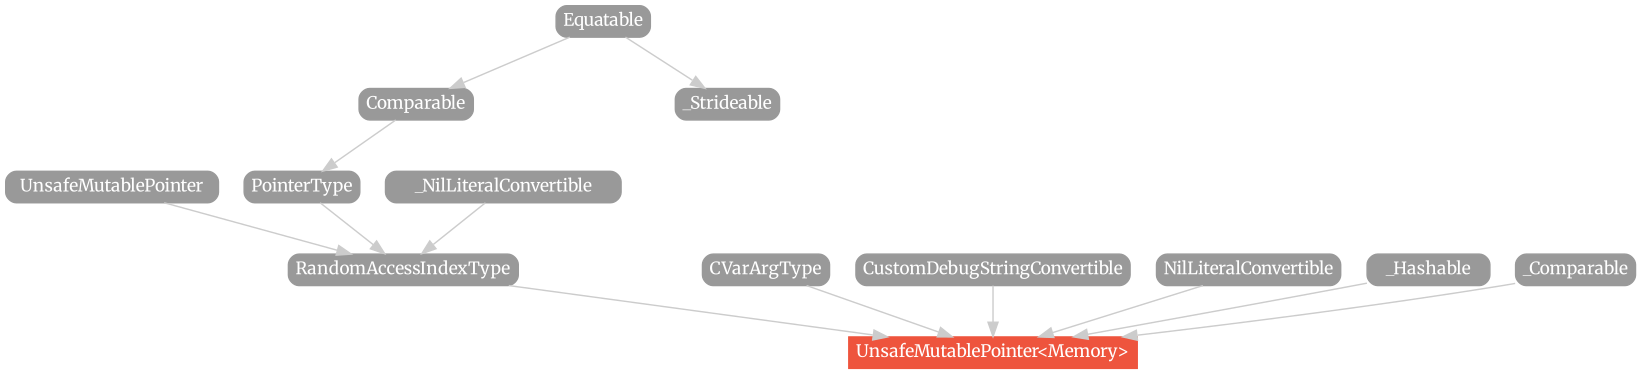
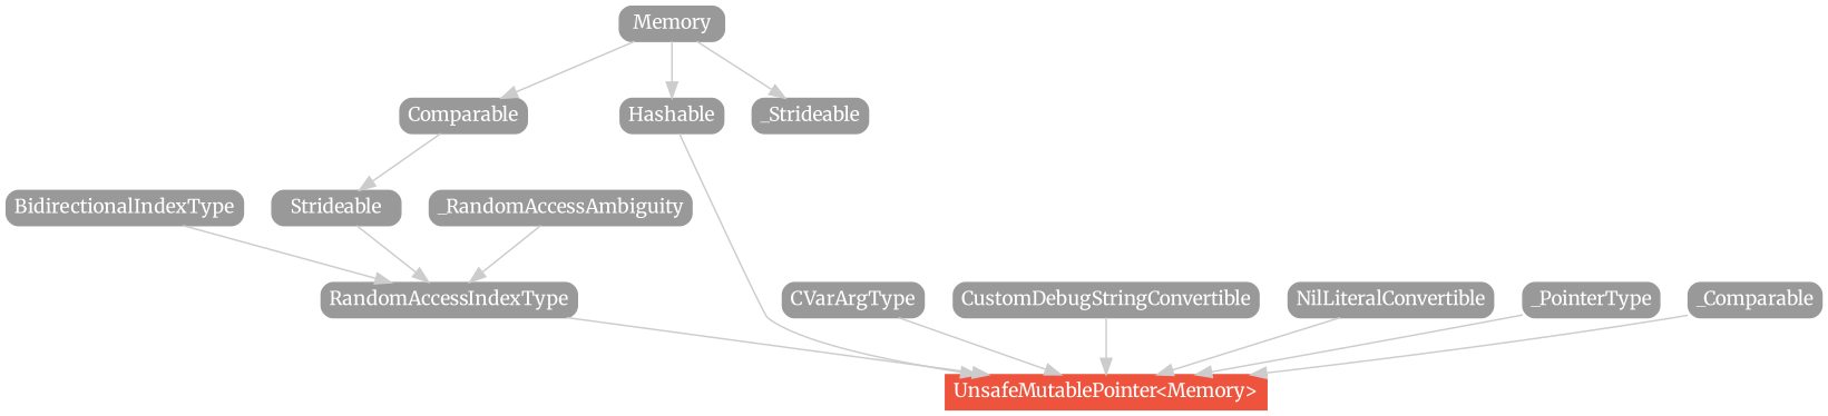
  strict digraph {
    fontname=Merriweather
    node [color="#999999" fillcolor="#999999" fontcolor=white fontname=Merriweather fontsize=12 margin="0.07,0.05" shape=box style="filled,rounded"]
    edge [color="#cccccc" fontname=Merriweather]
    "UnsafeMutablePointer<Memory>" [color="#ee543d" fillcolor="#ee543d" height=0.3 style=filled]
-   BidirectionalIndexType [height=0.3 label=UnsafeMutablePointer]
+   BidirectionalIndexType [height=0.3]
    RandomAccessIndexType [height=0.3]
    CVarArgType [height=0.3]
    Comparable [height=0.3]
-   Strideable [height=0.3 label=PointerType]
+   Strideable [height=0.3]
    CustomDebugStringConvertible [height=0.3]
-   Equatable [height=0.3]
+   Equatable [height=0.3 label=Memory]
+   Hashable [height=0.3]
    n10 [height=0.3 label=_Strideable]
    NilLiteralConvertible [height=0.3]
-   _PointerType [height=0.3 label=_Hashable]
-   _RandomAccessAmbiguity [height=0.3 label=_NilLiteralConvertible]
+   _PointerType [height=0.3]
+   _RandomAccessAmbiguity [height=0.3]
    n14 [height=0.3 label=_Comparable]
    subgraph sub_1 {
      rank=max
      "UnsafeMutablePointer<Memory>"
    }
    BidirectionalIndexType -> RandomAccessIndexType
    RandomAccessIndexType -> "UnsafeMutablePointer<Memory>"
    CVarArgType -> "UnsafeMutablePointer<Memory>"
    Comparable -> Strideable
    Strideable -> RandomAccessIndexType
    CustomDebugStringConvertible -> "UnsafeMutablePointer<Memory>"
    Equatable -> Comparable
+   Equatable -> Hashable
    Equatable -> n10
+   Hashable -> "UnsafeMutablePointer<Memory>"
    NilLiteralConvertible -> "UnsafeMutablePointer<Memory>"
    _PointerType -> "UnsafeMutablePointer<Memory>"
    _RandomAccessAmbiguity -> RandomAccessIndexType
    n14 -> "UnsafeMutablePointer<Memory>"
  }
